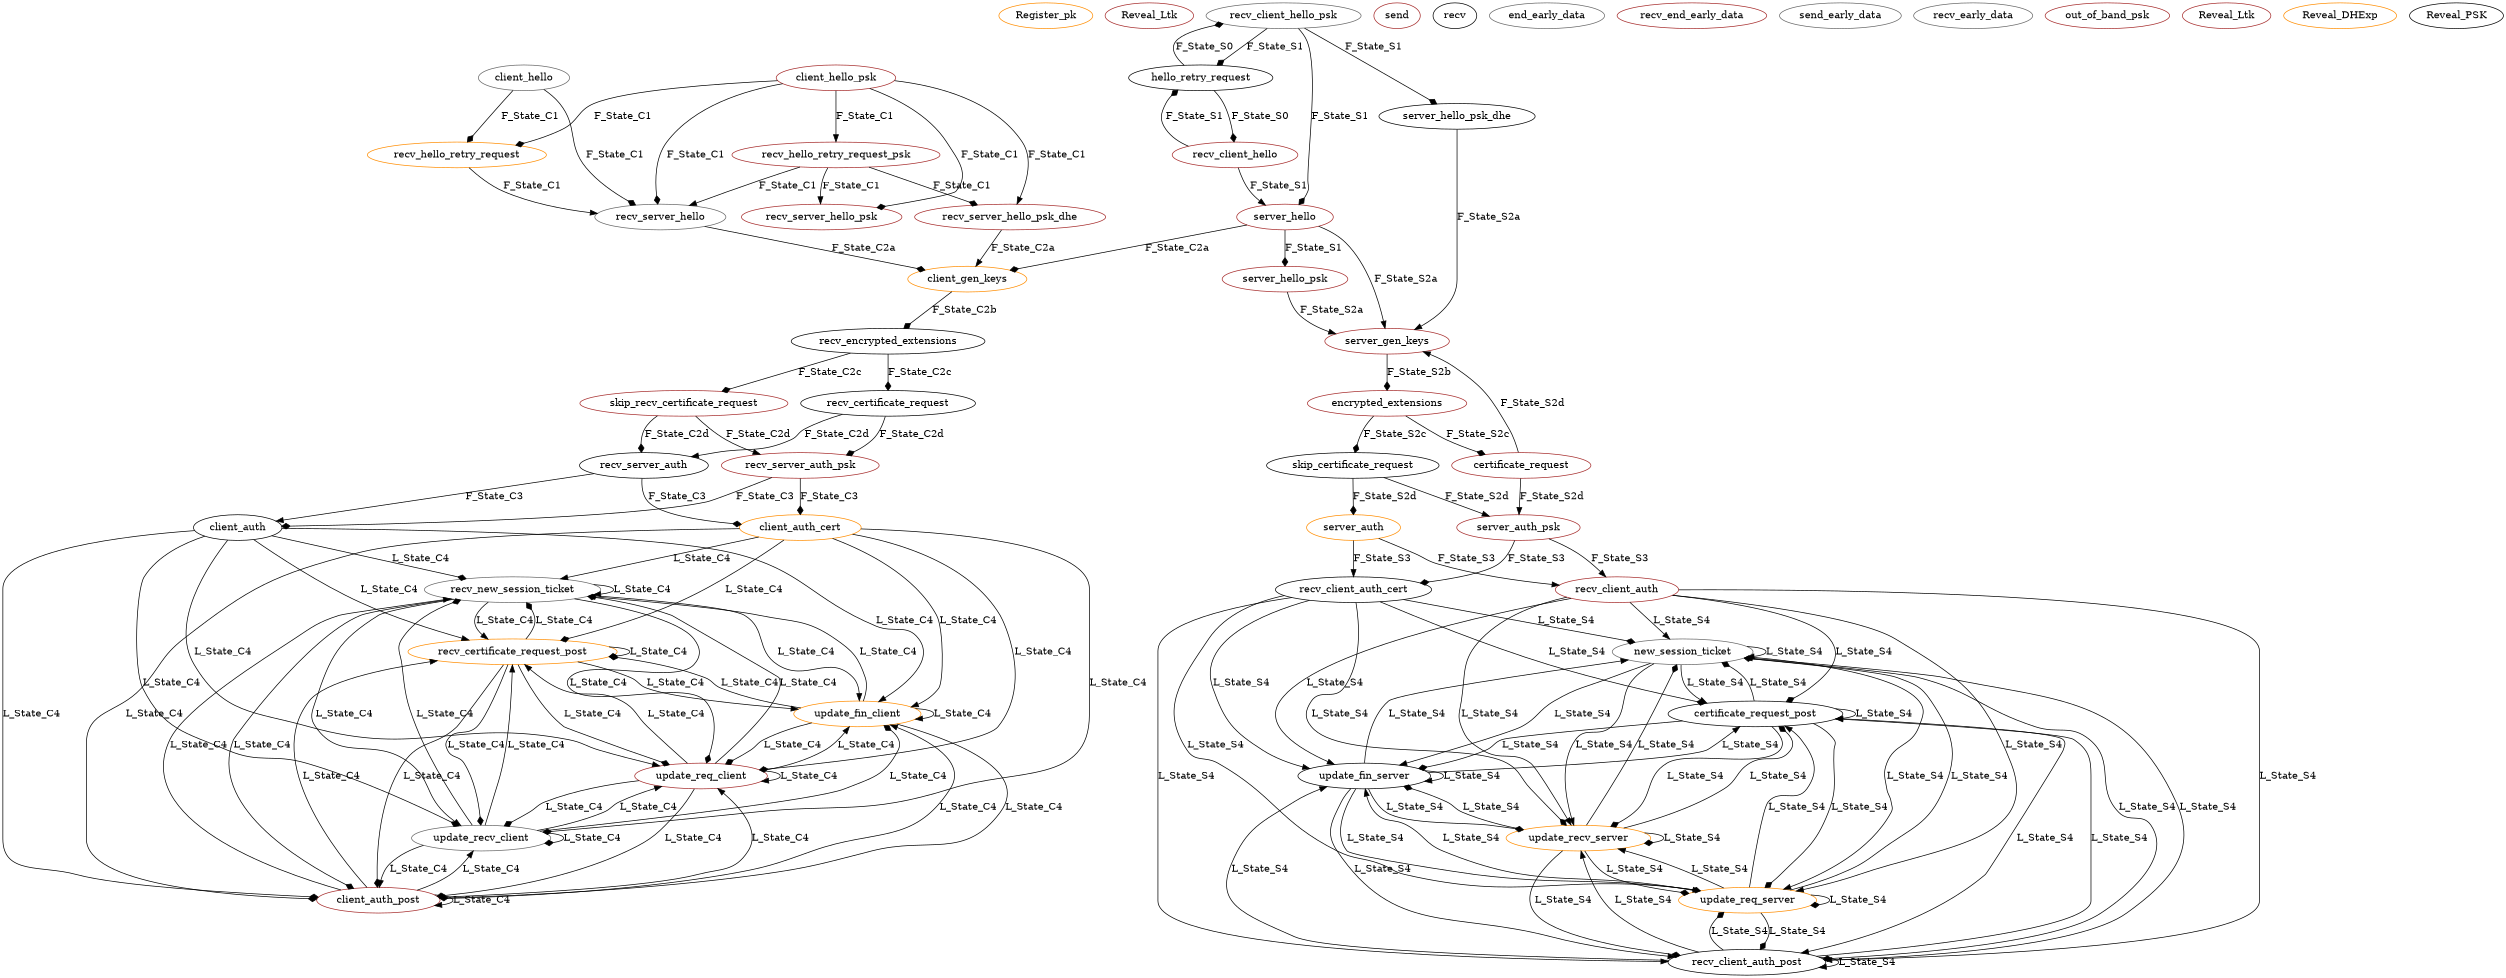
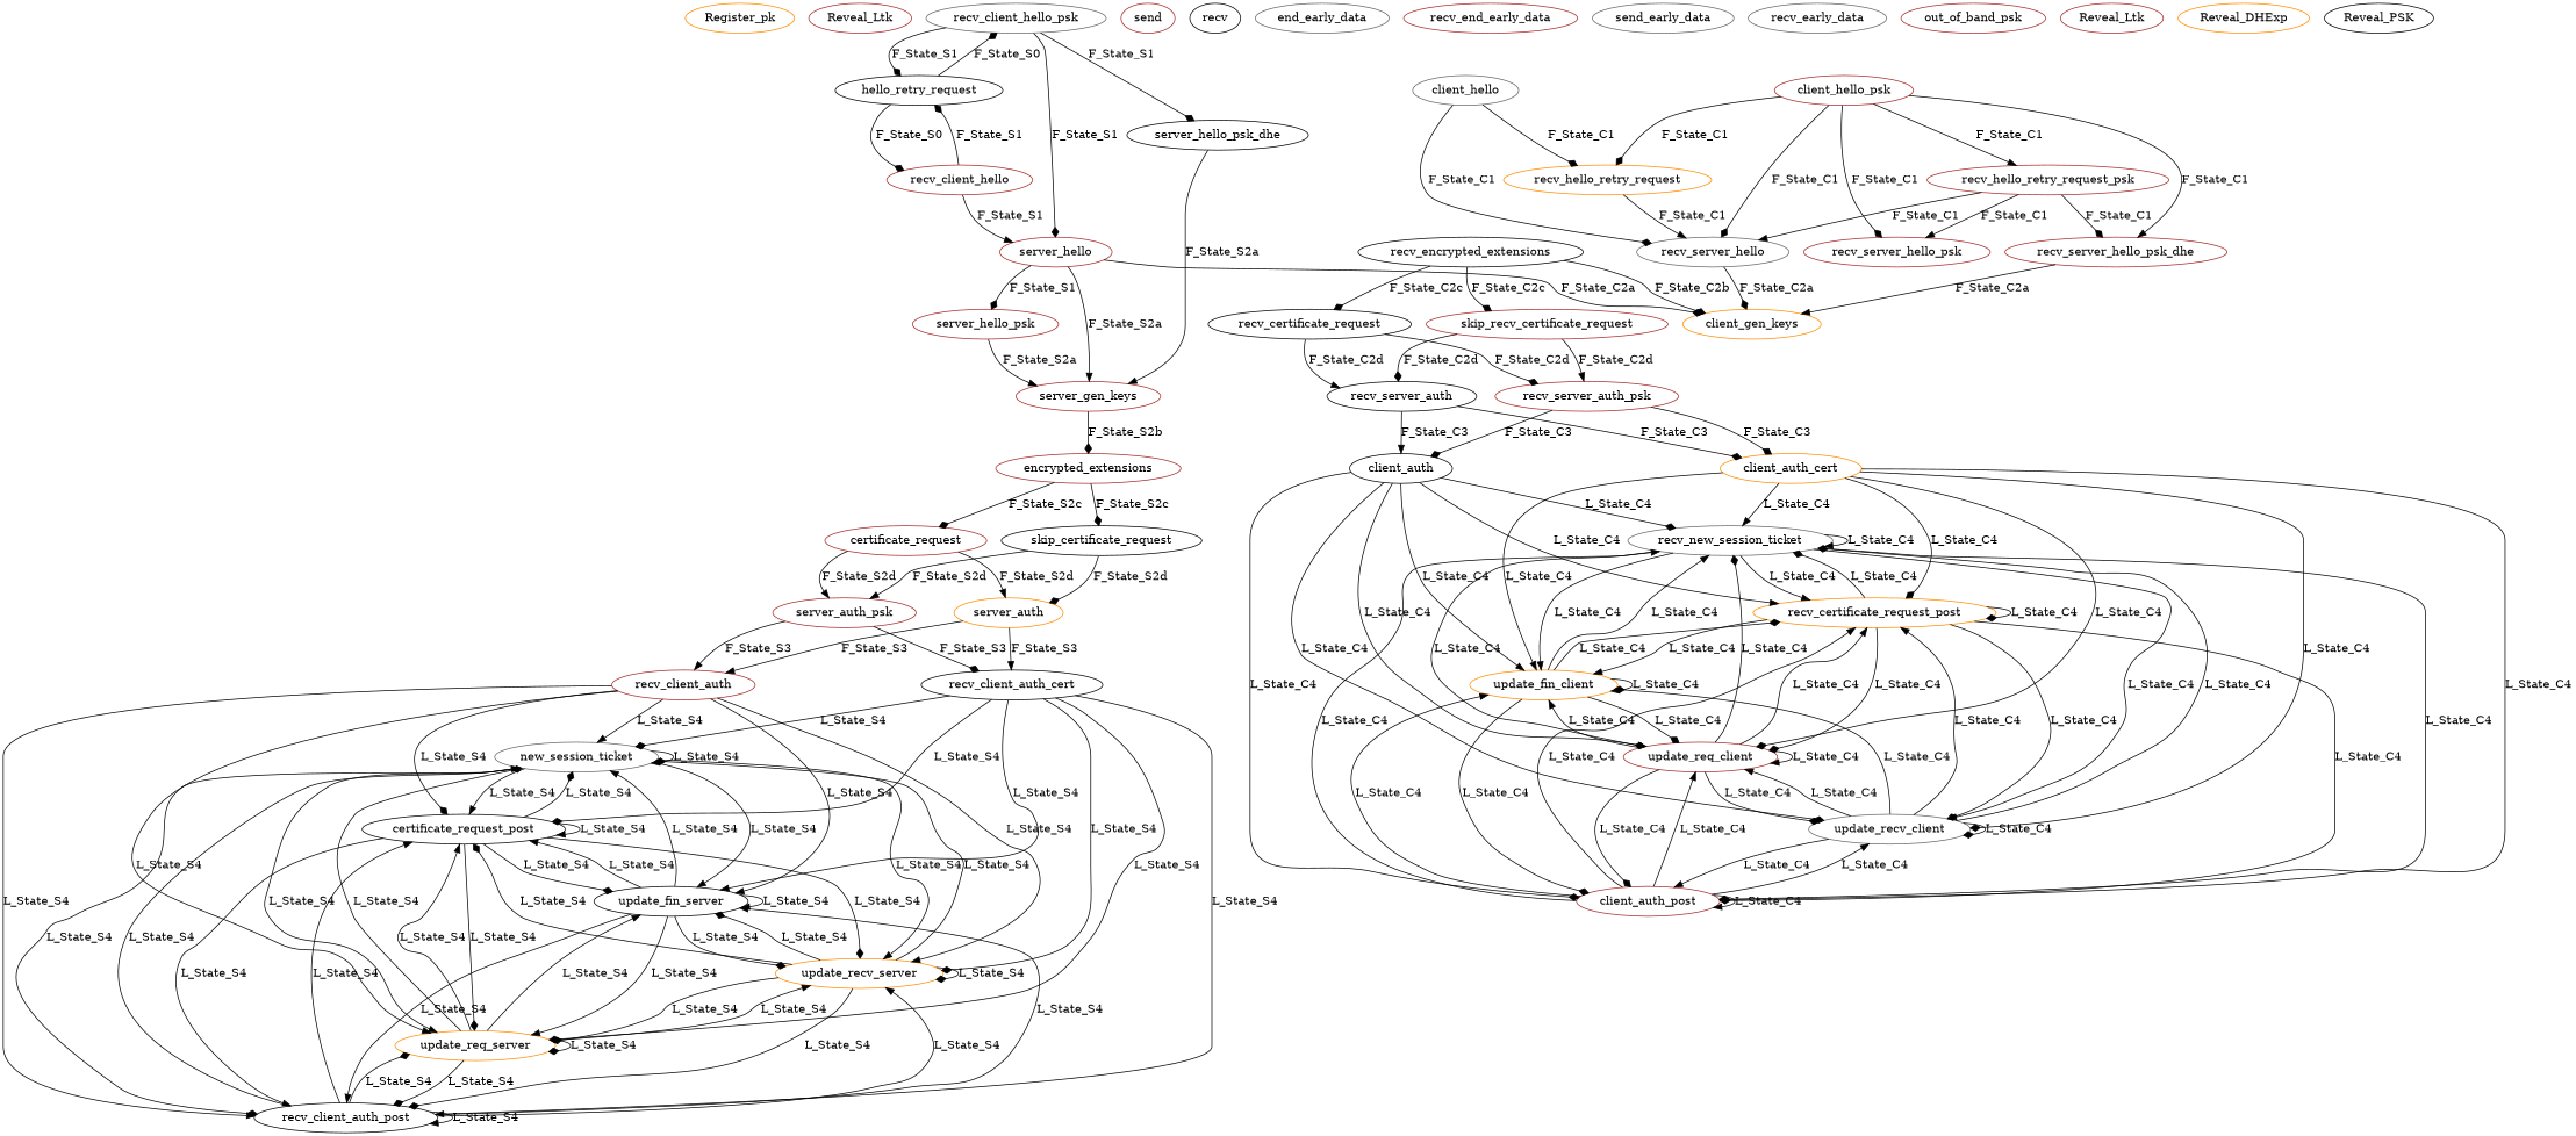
  digraph {
    node [color=brown]
    edge [arrowhead=diamond color=black type=solid]
    n1 [color=darkorange label=Register_pk]
    n2 [label=Reveal_Ltk]
    n3 [color=gray40 label=client_hello]
    n4 [color=darkorange label=recv_hello_retry_request]
    n5 [color=gray40 label=recv_server_hello]
    n6 [color=darkorange label=client_gen_keys]
    n7 [color=black label=recv_encrypted_extensions]
    n8 [color=black label=recv_certificate_request]
    n9 [label=skip_recv_certificate_request]
    n10 [color=black label=recv_server_auth]
    n11 [label=recv_server_auth_psk]
    n12 [color=black label=client_auth]
    n13 [color=darkorange label=client_auth_cert]
    n14 [color=gray40 label=recv_new_session_ticket]
    n15 [color=darkorange label=recv_certificate_request_post]
    n16 [label=client_auth_post]
    n17 [label=update_req_client]
    n18 [color=gray40 label=update_recv_client]
    n19 [color=darkorange label=update_fin_client]
    n20 [label=recv_client_hello]
    n21 [color=black label=hello_retry_request]
    n22 [label=server_hello]
    n23 [color=gray40 label=recv_client_hello_psk]
    n24 [color=black label=server_hello_psk_dhe]
    n25 [label=server_gen_keys]
    n26 [label=server_hello_psk]
    n27 [label=encrypted_extensions]
    n28 [label=certificate_request]
    n29 [color=black label=skip_certificate_request]
    n30 [color=darkorange label=server_auth]
    n31 [label=server_auth_psk]
    n32 [label=recv_client_auth]
    n33 [color=black label=recv_client_auth_cert]
    n34 [color=gray40 label=new_session_ticket]
    n35 [color=black label=certificate_request_post]
    n36 [color=black label=recv_client_auth_post]
    n37 [color=darkorange label=update_req_server]
    n38 [color=darkorange label=update_recv_server]
    n39 [color=black label=update_fin_server]
    n40 [label=client_hello_psk]
    n41 [label=recv_hello_retry_request_psk]
    n42 [label=recv_server_hello_psk_dhe]
    n43 [label=recv_server_hello_psk]
    n44 [label=send]
    n45 [color=black label=recv]
    n46 [color=gray40 label=end_early_data]
    n47 [label=recv_end_early_data]
    n48 [color=gray40 label=send_early_data]
    n49 [color=gray40 label=recv_early_data]
    n50 [label=out_of_band_psk]
    n51 [label=Reveal_Ltk]
    n52 [color=darkorange label=Reveal_DHExp]
    n53 [color=black label=Reveal_PSK]
    n3 -> n4 [label=F_State_C1]
    n3 -> n5 [label=F_State_C1]
    n4 -> n5 [arrowhead=normal label=F_State_C1]
    n5 -> n6 [label=F_State_C2a]
-   n6 -> n7 [label=F_State_C2b]
+   n7 -> n6 [label=F_State_C2b]
    n7 -> n8 [label=F_State_C2c]
    n7 -> n9 [label=F_State_C2c]
    n8 -> n10 [arrowhead=normal label=F_State_C2d]
    n8 -> n11 [label=F_State_C2d]
    n9 -> n10 [label=F_State_C2d]
    n9 -> n11 [arrowhead=normal label=F_State_C2d]
    n10 -> n12 [arrowhead=normal label=F_State_C3]
    n10 -> n13 [label=F_State_C3]
    n11 -> n12 [label=F_State_C3]
    n11 -> n13 [label=F_State_C3]
    n12 -> n14 [label=L_State_C4]
    n12 -> n15 [arrowhead=normal label=L_State_C4]
    n12 -> n16 [label=L_State_C4]
    n12 -> n17 [arrowhead=normal label=L_State_C4]
    n12 -> n18 [label=L_State_C4]
    n12 -> n19 [arrowhead=normal label=L_State_C4]
    n13 -> n14 [arrowhead=normal label=L_State_C4]
    n13 -> n15 [label=L_State_C4]
    n13 -> n16 [label=L_State_C4]
    n13 -> n17 [label=L_State_C4]
    n13 -> n18 [label=L_State_C4]
    n13 -> n19 [arrowhead=normal label=L_State_C4]
    n14 -> n14 [arrowhead=normal label=L_State_C4]
    n14 -> n15 [arrowhead=normal label=L_State_C4]
    n14 -> n16 [label=L_State_C4]
    n14 -> n17 [label=L_State_C4]
    n14 -> n18 [arrowhead=normal label=L_State_C4]
    n14 -> n19 [arrowhead=normal label=L_State_C4]
    n15 -> n14 [label=L_State_C4]
    n15 -> n15 [label=L_State_C4]
    n15 -> n16 [label=L_State_C4]
    n15 -> n17 [label=L_State_C4]
    n15 -> n18 [label=L_State_C4]
    n15 -> n19 [arrowhead=normal label=L_State_C4]
    n16 -> n14 [arrowhead=normal label=L_State_C4]
    n16 -> n15 [arrowhead=normal label=L_State_C4]
    n16 -> n16 [arrowhead=normal label=L_State_C4]
    n16 -> n17 [arrowhead=normal label=L_State_C4]
    n16 -> n18 [arrowhead=normal label=L_State_C4]
    n16 -> n19 [arrowhead=normal label=L_State_C4]
    n17 -> n14 [label=L_State_C4]
    n17 -> n15 [arrowhead=normal label=L_State_C4]
    n17 -> n16 [label=L_State_C4]
    n17 -> n17 [arrowhead=normal label=L_State_C4]
    n17 -> n18 [label=L_State_C4]
    n17 -> n19 [arrowhead=normal label=L_State_C4]
    n18 -> n14 [label=L_State_C4]
    n18 -> n15 [arrowhead=normal label=L_State_C4]
    n18 -> n16 [arrowhead=normal label=L_State_C4]
    n18 -> n17 [arrowhead=normal label=L_State_C4]
    n18 -> n18 [label=L_State_C4]
    n18 -> n19 [label=L_State_C4]
    n19 -> n14 [arrowhead=normal label=L_State_C4]
    n19 -> n15 [label=L_State_C4]
    n19 -> n16 [label=L_State_C4]
    n19 -> n17 [label=L_State_C4]
    n19 -> n19 [arrowhead=normal label=L_State_C4]
    n20 -> n21 [label=F_State_S1]
    n20 -> n22 [arrowhead=normal label=F_State_S1]
    n21 -> n20 [label=F_State_S0]
    n21 -> n23 [label=F_State_S0]
    n22 -> n6 [label=F_State_C2a]
    n22 -> n25 [arrowhead=normal label=F_State_S2a]
    n22 -> n26 [label=F_State_S1]
    n23 -> n21 [label=F_State_S1]
    n23 -> n22 [label=F_State_S1]
    n23 -> n24 [label=F_State_S1]
    n24 -> n25 [arrowhead=normal label=F_State_S2a]
    n25 -> n27 [label=F_State_S2b]
    n26 -> n25 [arrowhead=normal label=F_State_S2a]
    n27 -> n28 [label=F_State_S2c]
    n27 -> n29 [label=F_State_S2c]
-   n28 -> n25 [arrowhead=normal label=F_State_S2d]
+   n28 -> n30 [arrowhead=normal label=F_State_S2d]
    n28 -> n31 [arrowhead=normal label=F_State_S2d]
    n29 -> n30 [label=F_State_S2d]
    n29 -> n31 [arrowhead=normal label=F_State_S2d]
    n30 -> n32 [arrowhead=normal label=F_State_S3]
    n30 -> n33 [arrowhead=normal label=F_State_S3]
    n31 -> n32 [arrowhead=normal label=F_State_S3]
    n31 -> n33 [label=F_State_S3]
    n32 -> n34 [arrowhead=normal label=L_State_S4]
    n32 -> n35 [label=L_State_S4]
    n32 -> n36 [arrowhead=normal label=L_State_S4]
    n32 -> n37 [arrowhead=normal label=L_State_S4]
    n32 -> n38 [arrowhead=normal label=L_State_S4]
    n32 -> n39 [arrowhead=normal label=L_State_S4]
    n33 -> n34 [label=L_State_S4]
    n33 -> n35 [label=L_State_S4]
    n33 -> n36 [arrowhead=normal label=L_State_S4]
    n33 -> n37 [label=L_State_S4]
    n33 -> n38 [label=L_State_S4]
    n33 -> n39 [arrowhead=normal label=L_State_S4]
    n34 -> n34 [arrowhead=normal label=L_State_S4]
    n34 -> n35 [arrowhead=normal label=L_State_S4]
    n34 -> n36 [label=L_State_S4]
    n34 -> n37 [arrowhead=normal label=L_State_S4]
    n34 -> n38 [arrowhead=normal label=L_State_S4]
    n34 -> n39 [arrowhead=normal label=L_State_S4]
    n35 -> n34 [label=L_State_S4]
    n35 -> n35 [arrowhead=normal label=L_State_S4]
    n35 -> n36 [arrowhead=normal label=L_State_S4]
    n35 -> n37 [label=L_State_S4]
    n35 -> n38 [label=L_State_S4]
    n35 -> n39 [label=L_State_S4]
    n36 -> n34 [arrowhead=normal label=L_State_S4]
    n36 -> n35 [arrowhead=normal label=L_State_S4]
    n36 -> n36 [arrowhead=normal label=L_State_S4]
    n36 -> n37 [label=L_State_S4]
    n36 -> n38 [arrowhead=normal label=L_State_S4]
    n36 -> n39 [arrowhead=normal label=L_State_S4]
    n37 -> n34 [label=L_State_S4]
    n37 -> n35 [arrowhead=normal label=L_State_S4]
    n37 -> n36 [label=L_State_S4]
    n37 -> n37 [label=L_State_S4]
    n37 -> n38 [arrowhead=normal label=L_State_S4]
    n37 -> n39 [arrowhead=normal label=L_State_S4]
    n38 -> n34 [label=L_State_S4]
    n38 -> n35 [label=L_State_S4]
    n38 -> n36 [label=L_State_S4]
    n38 -> n37 [label=L_State_S4]
    n38 -> n38 [label=L_State_S4]
    n38 -> n39 [label=L_State_S4]
    n39 -> n34 [arrowhead=normal label=L_State_S4]
    n39 -> n35 [arrowhead=normal label=L_State_S4]
    n39 -> n36 [arrowhead=normal label=L_State_S4]
    n39 -> n37 [arrowhead=normal label=L_State_S4]
    n39 -> n38 [label=L_State_S4]
    n39 -> n39 [arrowhead=normal label=L_State_S4]
    n40 -> n4 [label=F_State_C1]
    n40 -> n5 [label=F_State_C1]
    n40 -> n41 [arrowhead=normal label=F_State_C1]
    n40 -> n42 [arrowhead=normal label=F_State_C1]
    n40 -> n43 [label=F_State_C1]
    n41 -> n5 [arrowhead=normal label=F_State_C1]
    n41 -> n42 [label=F_State_C1]
    n41 -> n43 [arrowhead=normal label=F_State_C1]
    n42 -> n6 [arrowhead=normal label=F_State_C2a]
  }
